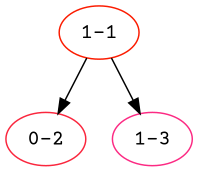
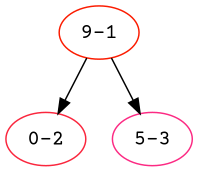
  digraph {
    fontname="Courier Prime"
    node [fontname="Courier Prime"]
    edge [color=black fontname="Courier Prime"]
-   "1-1" [color="#fb1b00"]
+   "1-1" [color="#fb1b00" label="9-1"]
    n2 [color="#fa263d" label="0-2"]
-   "1-3" [color="#fc2a83"]
+   "1-3" [color="#fc2a83" label="5-3"]
    "1-1" -> n2
    "1-1" -> "1-3"
  }
